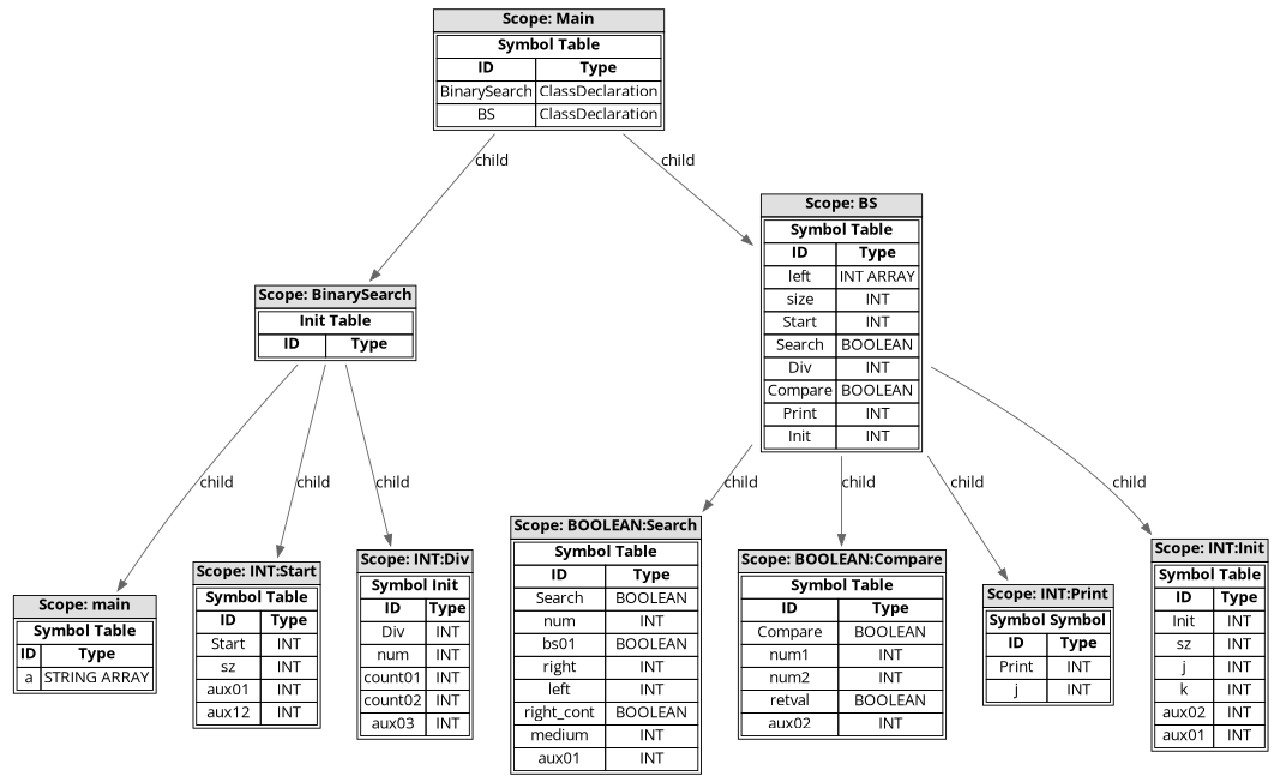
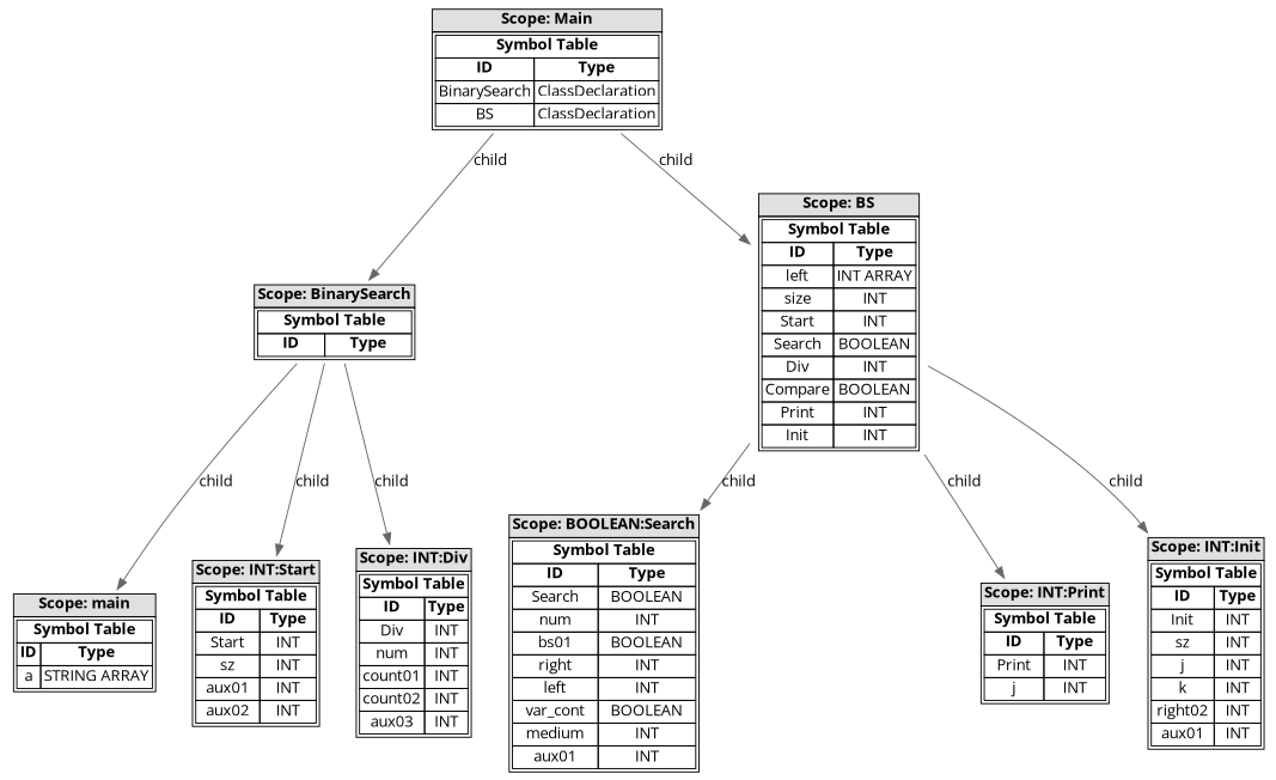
  digraph {
    fontname="Open Sans"
    rankdir=TB
    node [fontname="Open Sans" shape=none]
    edge [color="#666666" fontname="Open Sans"]
    n1 [label=<     <table border='0' cellborder='1' cellspacing='0'>       <tr><td bgcolor="#E0E0E0"><b>Scope: Main</b></td></tr>       <tr><td> <table border='0' cellborder='1' cellspacing='0'>   <tr><td colspan='2'><b>Symbol Table</b></td></tr>   <tr><td><b>ID</b></td><td><b>Type</b></td></tr>   <tr><td>BinarySearch</td><td>ClassDeclaration</td></tr>   <tr><td>BS</td><td>ClassDeclaration</td></tr> </table>      </td></tr>     </table>   >]
-   n2 [label=<     <table border='0' cellborder='1' cellspacing='0'>       <tr><td bgcolor="#E0E0E0"><b>Scope: BinarySearch</b></td></tr>       <tr><td> <table border='0' cellborder='1' cellspacing='0'>   <tr><td colspan='2'><b>Init Table</b></td></tr>   <tr><td><b>ID</b></td><td><b>Type</b></td></tr> </table>      </td></tr>     </table>   >]
+   n2 [label=<     <table border='0' cellborder='1' cellspacing='0'>       <tr><td bgcolor="#E0E0E0"><b>Scope: BinarySearch</b></td></tr>       <tr><td> <table border='0' cellborder='1' cellspacing='0'>   <tr><td colspan='2'><b>Symbol Table</b></td></tr>   <tr><td><b>ID</b></td><td><b>Type</b></td></tr> </table>      </td></tr>     </table>   >]
    n3 [label=<     <table border='0' cellborder='1' cellspacing='0'>       <tr><td bgcolor="#E0E0E0"><b>Scope: BS</b></td></tr>       <tr><td> <table border='0' cellborder='1' cellspacing='0'>   <tr><td colspan='2'><b>Symbol Table</b></td></tr>   <tr><td><b>ID</b></td><td><b>Type</b></td></tr>   <tr><td>left</td><td>INT ARRAY</td></tr>   <tr><td>size</td><td>INT</td></tr>   <tr><td>Start</td><td>INT</td></tr>   <tr><td>Search</td><td>BOOLEAN</td></tr>   <tr><td>Div</td><td>INT</td></tr>   <tr><td>Compare</td><td>BOOLEAN</td></tr>   <tr><td>Print</td><td>INT</td></tr>   <tr><td>Init</td><td>INT</td></tr> </table>      </td></tr>     </table>   >]
    n4 [label=<     <table border='0' cellborder='1' cellspacing='0'>       <tr><td bgcolor="#E0E0E0"><b>Scope: main</b></td></tr>       <tr><td> <table border='0' cellborder='1' cellspacing='0'>   <tr><td colspan='2'><b>Symbol Table</b></td></tr>   <tr><td><b>ID</b></td><td><b>Type</b></td></tr>   <tr><td>a</td><td>STRING ARRAY</td></tr> </table>      </td></tr>     </table>   >]
-   n5 [label=<     <table border='0' cellborder='1' cellspacing='0'>       <tr><td bgcolor="#E0E0E0"><b>Scope: INT:Start</b></td></tr>       <tr><td> <table border='0' cellborder='1' cellspacing='0'>   <tr><td colspan='2'><b>Symbol Table</b></td></tr>   <tr><td><b>ID</b></td><td><b>Type</b></td></tr>   <tr><td>Start</td><td>INT</td></tr>   <tr><td>sz</td><td>INT</td></tr>   <tr><td>aux01</td><td>INT</td></tr>   <tr><td>aux12</td><td>INT</td></tr> </table>      </td></tr>     </table>   >]
-   n6 [label=<     <table border='0' cellborder='1' cellspacing='0'>       <tr><td bgcolor="#E0E0E0"><b>Scope: INT:Div</b></td></tr>       <tr><td> <table border='0' cellborder='1' cellspacing='0'>   <tr><td colspan='2'><b>Symbol Init</b></td></tr>   <tr><td><b>ID</b></td><td><b>Type</b></td></tr>   <tr><td>Div</td><td>INT</td></tr>   <tr><td>num</td><td>INT</td></tr>   <tr><td>count01</td><td>INT</td></tr>   <tr><td>count02</td><td>INT</td></tr>   <tr><td>aux03</td><td>INT</td></tr> </table>      </td></tr>     </table>   >]
-   n7 [label=<     <table border='0' cellborder='1' cellspacing='0'>       <tr><td bgcolor="#E0E0E0"><b>Scope: BOOLEAN:Search</b></td></tr>       <tr><td> <table border='0' cellborder='1' cellspacing='0'>   <tr><td colspan='2'><b>Symbol Table</b></td></tr>   <tr><td><b>ID</b></td><td><b>Type</b></td></tr>   <tr><td>Search</td><td>BOOLEAN</td></tr>   <tr><td>num</td><td>INT</td></tr>   <tr><td>bs01</td><td>BOOLEAN</td></tr>   <tr><td>right</td><td>INT</td></tr>   <tr><td>left</td><td>INT</td></tr>   <tr><td>right_cont</td><td>BOOLEAN</td></tr>   <tr><td>medium</td><td>INT</td></tr>   <tr><td>aux01</td><td>INT</td></tr> </table>      </td></tr>     </table>   >]
-   n8 [label=<     <table border='0' cellborder='1' cellspacing='0'>       <tr><td bgcolor="#E0E0E0"><b>Scope: BOOLEAN:Compare</b></td></tr>       <tr><td> <table border='0' cellborder='1' cellspacing='0'>   <tr><td colspan='2'><b>Symbol Table</b></td></tr>   <tr><td><b>ID</b></td><td><b>Type</b></td></tr>   <tr><td>Compare</td><td>BOOLEAN</td></tr>   <tr><td>num1</td><td>INT</td></tr>   <tr><td>num2</td><td>INT</td></tr>   <tr><td>retval</td><td>BOOLEAN</td></tr>   <tr><td>aux02</td><td>INT</td></tr> </table>      </td></tr>     </table>   >]
-   n9 [label=<     <table border='0' cellborder='1' cellspacing='0'>       <tr><td bgcolor="#E0E0E0"><b>Scope: INT:Print</b></td></tr>       <tr><td> <table border='0' cellborder='1' cellspacing='0'>   <tr><td colspan='2'><b>Symbol Symbol</b></td></tr>   <tr><td><b>ID</b></td><td><b>Type</b></td></tr>   <tr><td>Print</td><td>INT</td></tr>   <tr><td>j</td><td>INT</td></tr> </table>      </td></tr>     </table>   >]
-   n10 [label=<     <table border='0' cellborder='1' cellspacing='0'>       <tr><td bgcolor="#E0E0E0"><b>Scope: INT:Init</b></td></tr>       <tr><td> <table border='0' cellborder='1' cellspacing='0'>   <tr><td colspan='2'><b>Symbol Table</b></td></tr>   <tr><td><b>ID</b></td><td><b>Type</b></td></tr>   <tr><td>Init</td><td>INT</td></tr>   <tr><td>sz</td><td>INT</td></tr>   <tr><td>j</td><td>INT</td></tr>   <tr><td>k</td><td>INT</td></tr>   <tr><td>aux02</td><td>INT</td></tr>   <tr><td>aux01</td><td>INT</td></tr> </table>      </td></tr>     </table>   >]
+   n5 [label=<     <table border='0' cellborder='1' cellspacing='0'>       <tr><td bgcolor="#E0E0E0"><b>Scope: INT:Start</b></td></tr>       <tr><td> <table border='0' cellborder='1' cellspacing='0'>   <tr><td colspan='2'><b>Symbol Table</b></td></tr>   <tr><td><b>ID</b></td><td><b>Type</b></td></tr>   <tr><td>Start</td><td>INT</td></tr>   <tr><td>sz</td><td>INT</td></tr>   <tr><td>aux01</td><td>INT</td></tr>   <tr><td>aux02</td><td>INT</td></tr> </table>      </td></tr>     </table>   >]
+   n6 [label=<     <table border='0' cellborder='1' cellspacing='0'>       <tr><td bgcolor="#E0E0E0"><b>Scope: INT:Div</b></td></tr>       <tr><td> <table border='0' cellborder='1' cellspacing='0'>   <tr><td colspan='2'><b>Symbol Table</b></td></tr>   <tr><td><b>ID</b></td><td><b>Type</b></td></tr>   <tr><td>Div</td><td>INT</td></tr>   <tr><td>num</td><td>INT</td></tr>   <tr><td>count01</td><td>INT</td></tr>   <tr><td>count02</td><td>INT</td></tr>   <tr><td>aux03</td><td>INT</td></tr> </table>      </td></tr>     </table>   >]
+   n7 [label=<     <table border='0' cellborder='1' cellspacing='0'>       <tr><td bgcolor="#E0E0E0"><b>Scope: BOOLEAN:Search</b></td></tr>       <tr><td> <table border='0' cellborder='1' cellspacing='0'>   <tr><td colspan='2'><b>Symbol Table</b></td></tr>   <tr><td><b>ID</b></td><td><b>Type</b></td></tr>   <tr><td>Search</td><td>BOOLEAN</td></tr>   <tr><td>num</td><td>INT</td></tr>   <tr><td>bs01</td><td>BOOLEAN</td></tr>   <tr><td>right</td><td>INT</td></tr>   <tr><td>left</td><td>INT</td></tr>   <tr><td>var_cont</td><td>BOOLEAN</td></tr>   <tr><td>medium</td><td>INT</td></tr>   <tr><td>aux01</td><td>INT</td></tr> </table>      </td></tr>     </table>   >]
+   n9 [label=<     <table border='0' cellborder='1' cellspacing='0'>       <tr><td bgcolor="#E0E0E0"><b>Scope: INT:Print</b></td></tr>       <tr><td> <table border='0' cellborder='1' cellspacing='0'>   <tr><td colspan='2'><b>Symbol Table</b></td></tr>   <tr><td><b>ID</b></td><td><b>Type</b></td></tr>   <tr><td>Print</td><td>INT</td></tr>   <tr><td>j</td><td>INT</td></tr> </table>      </td></tr>     </table>   >]
+   n10 [label=<     <table border='0' cellborder='1' cellspacing='0'>       <tr><td bgcolor="#E0E0E0"><b>Scope: INT:Init</b></td></tr>       <tr><td> <table border='0' cellborder='1' cellspacing='0'>   <tr><td colspan='2'><b>Symbol Table</b></td></tr>   <tr><td><b>ID</b></td><td><b>Type</b></td></tr>   <tr><td>Init</td><td>INT</td></tr>   <tr><td>sz</td><td>INT</td></tr>   <tr><td>j</td><td>INT</td></tr>   <tr><td>k</td><td>INT</td></tr>   <tr><td>right02</td><td>INT</td></tr>   <tr><td>aux01</td><td>INT</td></tr> </table>      </td></tr>     </table>   >]
    n1 -> n2 [label=child]
    n1 -> n3 [label=child]
    n2 -> n4 [label=child]
    n2 -> n5 [label=child]
    n2 -> n6 [label=child]
    n3 -> n7 [label=child]
-   n3 -> n8 [label=child]
    n3 -> n9 [label=child]
    n3 -> n10 [label=child]
  }
